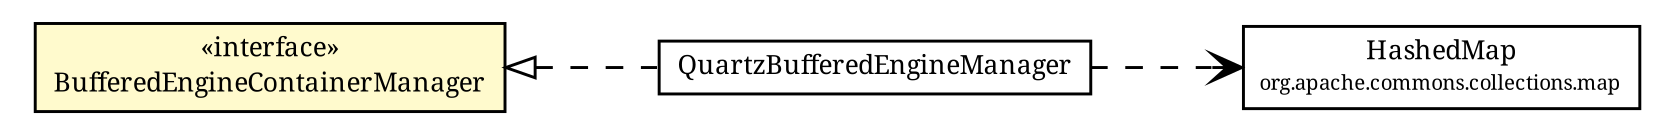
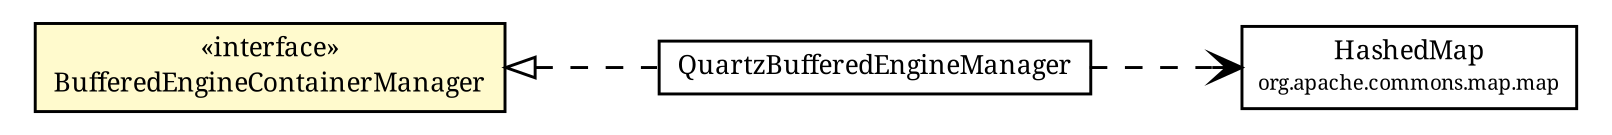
  digraph {
    fontname="Noto Serif"
    rankdir=LR
    node [fontcolor=black fontname="Noto Serif" fontsize=9.0 shape=plaintext]
    edge [fontname="Noto Serif" headport=p labelfontname=arial labelfontsize=10 style=dashed tailport=p]
    n1 [label=<<table border="0" cellborder="1" cellspacing="0" cellpadding="2" port="p" href="./QuartzBufferedEngineManager.html"> 		<tr><td><table border="0" cellspacing="0" cellpadding="1"> 			<tr><td> QuartzBufferedEngineManager </td></tr> 		</table></td></tr> 		</table>>]
-   n2 [label=<<table border="0" cellborder="1" cellspacing="0" cellpadding="2" port="p" href="http://java.sun.com/j2se/1.4.2/docs/api/org/apache/commons/collections/map/HashedMap.html"> 		<tr><td><table border="0" cellspacing="0" cellpadding="1"> 			<tr><td> HashedMap </td></tr> 			<tr><td><font point-size="7.0"> org.apache.commons.collections.map </font></td></tr> 		</table></td></tr> 		</table>>]
+   n2 [label=<<table border="0" cellborder="1" cellspacing="0" cellpadding="2" port="p" href="http://java.sun.com/j2se/1.4.2/docs/api/org/apache/commons/collections/map/HashedMap.html"> 		<tr><td><table border="0" cellspacing="0" cellpadding="1"> 			<tr><td> HashedMap </td></tr> 			<tr><td><font point-size="7.0"> org.apache.commons.map.map </font></td></tr> 		</table></td></tr> 		</table>>]
    n3 [label=<<table border="0" cellborder="1" cellspacing="0" cellpadding="2" port="p" bgcolor="lemonChiffon" href="./BufferedEngineContainerManager.html"> 		<tr><td><table border="0" cellspacing="0" cellpadding="1"> 			<tr><td> &laquo;interface&raquo; </td></tr> 			<tr><td> BufferedEngineContainerManager </td></tr> 		</table></td></tr> 		</table>>]
    n1 -> n2 [arrowhead=open color=black fontcolor=black fontsize=10.0]
    n3 -> n1 [arrowtail=empty dir=back fontsize=10]
  }
